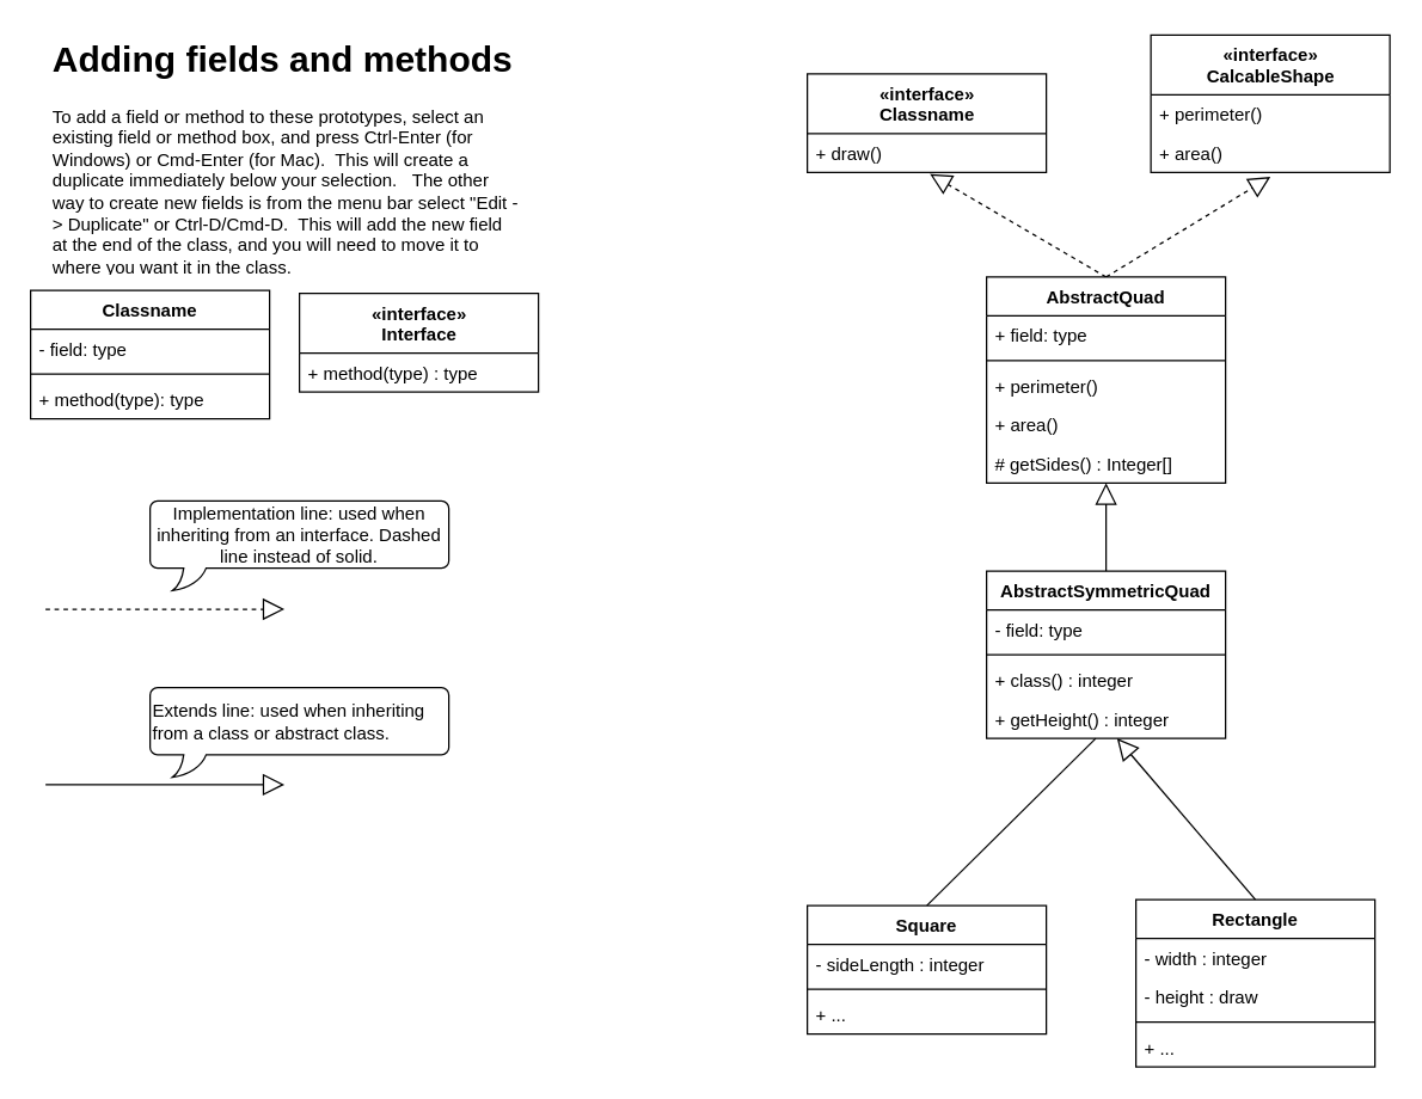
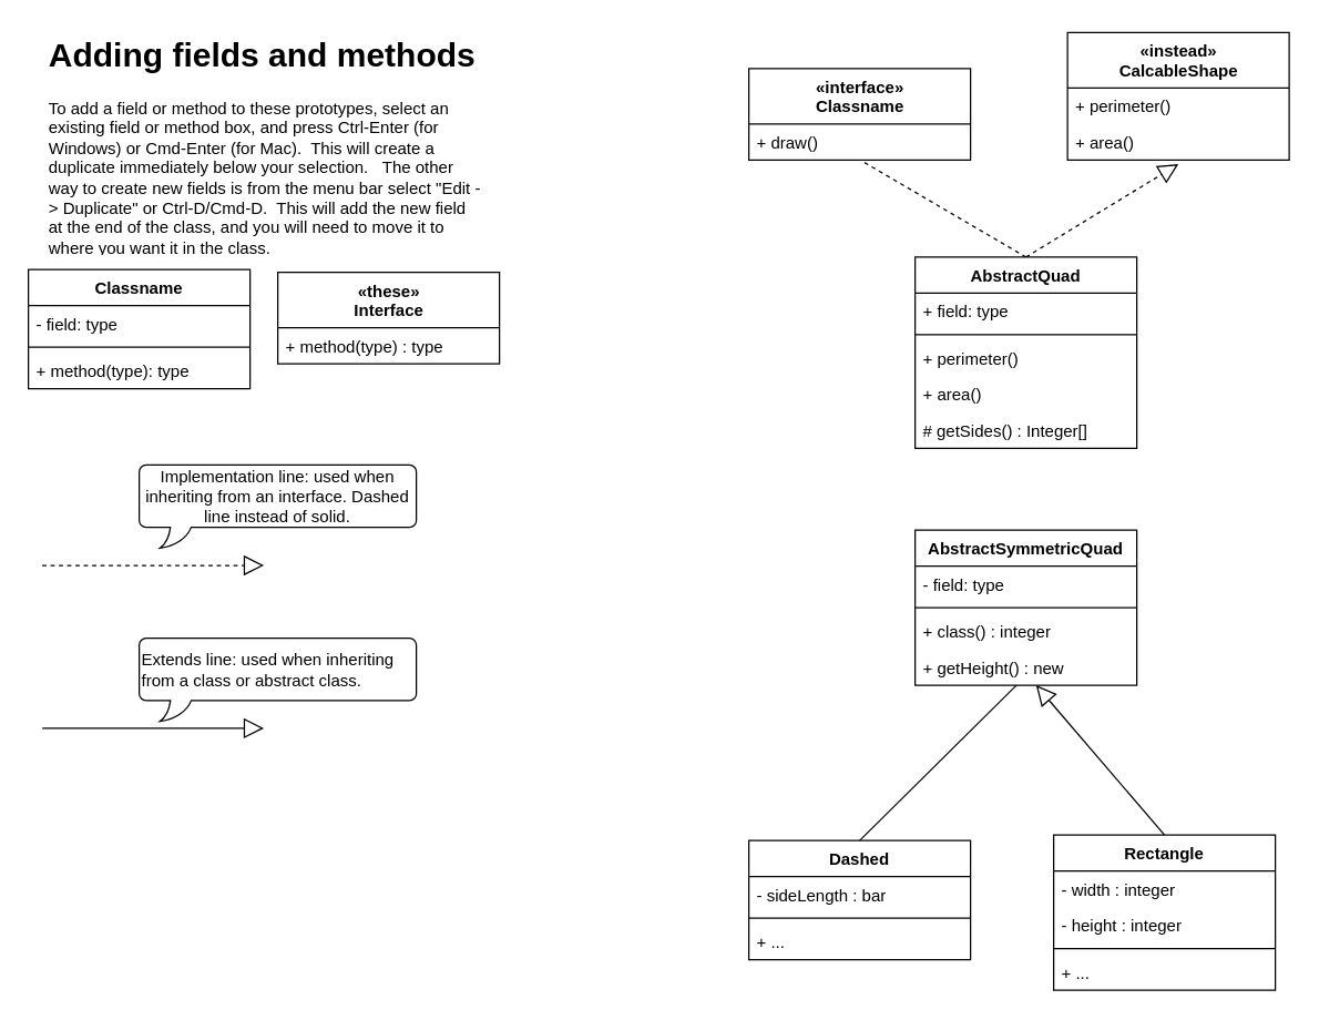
  <mxCell id="0" />
  <mxCell id="1" parent="0" />
- <mxCell id="2" style="rounded=1;orthogonalLoop=1;jettySize=auto;html=1;entryX=0.513;entryY=1.038;entryDx=0;entryDy=0;entryPerimeter=0;orthogonal=1;exitX=0.5;exitY=0;exitDx=0;exitDy=0;endArrow=block;endFill=0;endSize=12;dashed=1;" edge="1" parent="1" source="4" target="17"><mxGeometry relative="1" as="geometry"><mxPoint x="520" y="175" as="targetPoint" /></mxGeometry></mxCell>
+ <mxCell id="2" style="rounded=1;orthogonalLoop=1;jettySize=auto;html=1;entryX=0.513;entryY=1.038;entryDx=0;entryDy=0;entryPerimeter=0;orthogonal=1;exitX=0.5;exitY=0;exitDx=0;exitDy=0;endArrow=none;endFill=0;endSize=12;dashed=1;" edge="1" parent="1" source="4" target="17"><mxGeometry relative="1" as="geometry"><mxPoint x="520" y="175" as="targetPoint" /></mxGeometry></mxCell>
  <mxCell id="3" style="orthogonalLoop=1;jettySize=auto;html=1;orthogonal=1;exitX=0.5;exitY=0;exitDx=0;exitDy=0;endArrow=block;endFill=0;endSize=12;rounded=1;dashed=1;entryX=0.5;entryY=1.115;entryDx=0;entryDy=0;entryPerimeter=0;" edge="1" parent="1" source="4" target="20"><mxGeometry relative="1" as="geometry"><mxPoint x="750" y="105" as="targetPoint" /></mxGeometry></mxCell>
  <mxCell id="4" value="AbstractQuad" style="swimlane;fontStyle=1;align=center;verticalAlign=top;childLayout=stackLayout;horizontal=1;startSize=26;horizontalStack=0;resizeParent=1;resizeParentMax=0;resizeLast=0;collapsible=1;marginBottom=0;" vertex="1" parent="1"><mxGeometry x="660" y="185" width="160" height="138" as="geometry" /></mxCell>
  <mxCell id="5" value="+ field: type" style="text;strokeColor=none;fillColor=none;align=left;verticalAlign=top;spacingLeft=4;spacingRight=4;overflow=hidden;rotatable=0;points=[[0,0.5],[1,0.5]];portConstraint=eastwest;" vertex="1" parent="4"><mxGeometry y="26" width="160" height="26" as="geometry" /></mxCell>
  <mxCell id="6" value="" style="line;strokeWidth=1;fillColor=none;align=left;verticalAlign=middle;spacingTop=-1;spacingLeft=3;spacingRight=3;rotatable=0;labelPosition=right;points=[];portConstraint=eastwest;" vertex="1" parent="4"><mxGeometry y="52" width="160" height="8" as="geometry" /></mxCell>
  <mxCell id="7" value="+ perimeter()" style="text;strokeColor=none;fillColor=none;align=left;verticalAlign=top;spacingLeft=4;spacingRight=4;overflow=hidden;rotatable=0;points=[[0,0.5],[1,0.5]];portConstraint=eastwest;" vertex="1" parent="4"><mxGeometry y="60" width="160" height="26" as="geometry" /></mxCell>
  <mxCell id="8" value="+ area()" style="text;strokeColor=none;fillColor=none;align=left;verticalAlign=top;spacingLeft=4;spacingRight=4;overflow=hidden;rotatable=0;points=[[0,0.5],[1,0.5]];portConstraint=eastwest;" vertex="1" parent="4"><mxGeometry y="86" width="160" height="26" as="geometry" /></mxCell>
  <mxCell id="9" value="# getSides() : Integer[]" style="text;strokeColor=none;fillColor=none;align=left;verticalAlign=top;spacingLeft=4;spacingRight=4;overflow=hidden;rotatable=0;points=[[0,0.5],[1,0.5]];portConstraint=eastwest;" vertex="1" parent="4"><mxGeometry y="112" width="160" height="26" as="geometry" /></mxCell>
- <mxCell id="10" style="rounded=1;orthogonalLoop=1;jettySize=auto;html=1;entryX=0.5;entryY=1;entryDx=0;entryDy=0;orthogonal=1;endArrow=block;endFill=0;endSize=12;" edge="1" parent="1" source="11" target="4"><mxGeometry relative="1" as="geometry"><mxPoint x="583.76" y="420.716" as="targetPoint" /></mxGeometry></mxCell>
  <mxCell id="11" value="AbstractSymmetricQuad" style="swimlane;fontStyle=1;align=center;verticalAlign=top;childLayout=stackLayout;horizontal=1;startSize=26;horizontalStack=0;resizeParent=1;resizeParentMax=0;resizeLast=0;collapsible=1;marginBottom=0;" vertex="1" parent="1"><mxGeometry x="660" y="382" width="160" height="112" as="geometry" /></mxCell>
  <mxCell id="12" value="- field: type" style="text;strokeColor=none;fillColor=none;align=left;verticalAlign=top;spacingLeft=4;spacingRight=4;overflow=hidden;rotatable=0;points=[[0,0.5],[1,0.5]];portConstraint=eastwest;" vertex="1" parent="11"><mxGeometry y="26" width="160" height="26" as="geometry" /></mxCell>
  <mxCell id="13" value="" style="line;strokeWidth=1;fillColor=none;align=left;verticalAlign=middle;spacingTop=-1;spacingLeft=3;spacingRight=3;rotatable=0;labelPosition=right;points=[];portConstraint=eastwest;" vertex="1" parent="11"><mxGeometry y="52" width="160" height="8" as="geometry" /></mxCell>
  <mxCell id="14" value="+ class() : integer" style="text;strokeColor=none;fillColor=none;align=left;verticalAlign=top;spacingLeft=4;spacingRight=4;overflow=hidden;rotatable=0;points=[[0,0.5],[1,0.5]];portConstraint=eastwest;" vertex="1" parent="11"><mxGeometry y="60" width="160" height="26" as="geometry" /></mxCell>
- <mxCell id="15" value="+ getHeight() : integer" style="text;strokeColor=none;fillColor=none;align=left;verticalAlign=top;spacingLeft=4;spacingRight=4;overflow=hidden;rotatable=0;points=[[0,0.5],[1,0.5]];portConstraint=eastwest;" vertex="1" parent="11"><mxGeometry y="86" width="160" height="26" as="geometry" /></mxCell>
+ <mxCell id="15" value="+ getHeight() : new" style="text;strokeColor=none;fillColor=none;align=left;verticalAlign=top;spacingLeft=4;spacingRight=4;overflow=hidden;rotatable=0;points=[[0,0.5],[1,0.5]];portConstraint=eastwest;" vertex="1" parent="11"><mxGeometry y="86" width="160" height="26" as="geometry" /></mxCell>
  <mxCell id="16" value="«interface»&lt;br&gt;&lt;b&gt;Classname&lt;/b&gt;" style="swimlane;fontStyle=1;align=center;verticalAlign=top;childLayout=stackLayout;horizontal=1;startSize=40;horizontalStack=0;resizeParent=1;resizeParentMax=0;resizeLast=0;collapsible=1;marginBottom=0;html=1;collapsible=1;swimlaneLine=1;" vertex="1" parent="1"><mxGeometry x="540" y="49" width="160" height="66" as="geometry" /></mxCell>
  <mxCell id="17" value="+ draw()" style="text;strokeColor=none;fillColor=none;align=left;verticalAlign=top;spacingLeft=4;spacingRight=4;overflow=hidden;rotatable=0;points=[[0,0.5],[1,0.5]];portConstraint=eastwest;" vertex="1" parent="16"><mxGeometry y="40" width="160" height="26" as="geometry" /></mxCell>
- <mxCell id="18" value="«interface»&lt;br&gt;&lt;b&gt;CalcableShape&lt;/b&gt;" style="swimlane;fontStyle=1;align=center;verticalAlign=top;childLayout=stackLayout;horizontal=1;startSize=40;horizontalStack=0;resizeParent=1;resizeParentMax=0;resizeLast=0;collapsible=1;marginBottom=0;html=1;collapsible=1;swimlaneLine=1;" vertex="1" parent="1"><mxGeometry x="770" y="23" width="160" height="92" as="geometry" /></mxCell>
+ <mxCell id="18" value="«instead»&lt;br&gt;&lt;b&gt;CalcableShape&lt;/b&gt;" style="swimlane;fontStyle=1;align=center;verticalAlign=top;childLayout=stackLayout;horizontal=1;startSize=40;horizontalStack=0;resizeParent=1;resizeParentMax=0;resizeLast=0;collapsible=1;marginBottom=0;html=1;collapsible=1;swimlaneLine=1;" vertex="1" parent="1"><mxGeometry x="770" y="23" width="160" height="92" as="geometry" /></mxCell>
  <mxCell id="19" value="+ perimeter()" style="text;strokeColor=none;fillColor=none;align=left;verticalAlign=top;spacingLeft=4;spacingRight=4;overflow=hidden;rotatable=0;points=[[0,0.5],[1,0.5]];portConstraint=eastwest;" vertex="1" parent="18"><mxGeometry y="40" width="160" height="26" as="geometry" /></mxCell>
  <mxCell id="20" value="+ area()" style="text;strokeColor=none;fillColor=none;align=left;verticalAlign=top;spacingLeft=4;spacingRight=4;overflow=hidden;rotatable=0;points=[[0,0.5],[1,0.5]];portConstraint=eastwest;" vertex="1" parent="18"><mxGeometry y="66" width="160" height="26" as="geometry" /></mxCell>
  <mxCell id="21" style="rounded=1;orthogonalLoop=1;jettySize=auto;html=1;entryX=0.457;entryY=1;entryDx=0;entryDy=0;entryPerimeter=0;orthogonal=1;exitX=0.5;exitY=0;exitDx=0;exitDy=0;endArrow=none;endFill=0;endSize=12;" edge="1" parent="1" source="22" target="15"><mxGeometry relative="1" as="geometry" /></mxCell>
- <mxCell id="22" value="Square" style="swimlane;fontStyle=1;align=center;verticalAlign=top;childLayout=stackLayout;horizontal=1;startSize=26;horizontalStack=0;resizeParent=1;resizeParentMax=0;resizeLast=0;collapsible=1;marginBottom=0;" vertex="1" parent="1"><mxGeometry x="540" y="606" width="160" height="86" as="geometry" /></mxCell>
- <mxCell id="23" value="- sideLength : integer" style="text;strokeColor=none;fillColor=none;align=left;verticalAlign=top;spacingLeft=4;spacingRight=4;overflow=hidden;rotatable=0;points=[[0,0.5],[1,0.5]];portConstraint=eastwest;" vertex="1" parent="22"><mxGeometry y="26" width="160" height="26" as="geometry" /></mxCell>
+ <mxCell id="22" value="Dashed" style="swimlane;fontStyle=1;align=center;verticalAlign=top;childLayout=stackLayout;horizontal=1;startSize=26;horizontalStack=0;resizeParent=1;resizeParentMax=0;resizeLast=0;collapsible=1;marginBottom=0;" vertex="1" parent="1"><mxGeometry x="540" y="606" width="160" height="86" as="geometry" /></mxCell>
+ <mxCell id="23" value="- sideLength : bar" style="text;strokeColor=none;fillColor=none;align=left;verticalAlign=top;spacingLeft=4;spacingRight=4;overflow=hidden;rotatable=0;points=[[0,0.5],[1,0.5]];portConstraint=eastwest;" vertex="1" parent="22"><mxGeometry y="26" width="160" height="26" as="geometry" /></mxCell>
  <mxCell id="24" value="" style="line;strokeWidth=1;fillColor=none;align=left;verticalAlign=middle;spacingTop=-1;spacingLeft=3;spacingRight=3;rotatable=0;labelPosition=right;points=[];portConstraint=eastwest;" vertex="1" parent="22"><mxGeometry y="52" width="160" height="8" as="geometry" /></mxCell>
  <mxCell id="25" value="+ ..." style="text;strokeColor=none;fillColor=none;align=left;verticalAlign=top;spacingLeft=4;spacingRight=4;overflow=hidden;rotatable=0;points=[[0,0.5],[1,0.5]];portConstraint=eastwest;" vertex="1" parent="22"><mxGeometry y="60" width="160" height="26" as="geometry" /></mxCell>
  <mxCell id="26" style="rounded=1;orthogonalLoop=1;jettySize=auto;html=1;entryX=0.546;entryY=1;entryDx=0;entryDy=0;entryPerimeter=0;orthogonal=1;exitX=0.5;exitY=0;exitDx=0;exitDy=0;endArrow=block;endFill=0;endSize=12;" edge="1" parent="1" source="27" target="15"><mxGeometry relative="1" as="geometry"><mxPoint x="670" y="545" as="targetPoint" /></mxGeometry></mxCell>
  <mxCell id="27" value="Rectangle" style="swimlane;fontStyle=1;align=center;verticalAlign=top;childLayout=stackLayout;horizontal=1;startSize=26;horizontalStack=0;resizeParent=1;resizeParentMax=0;resizeLast=0;collapsible=1;marginBottom=0;" vertex="1" parent="1"><mxGeometry x="760" y="602" width="160" height="112" as="geometry" /></mxCell>
  <mxCell id="28" value="- width : integer" style="text;strokeColor=none;fillColor=none;align=left;verticalAlign=top;spacingLeft=4;spacingRight=4;overflow=hidden;rotatable=0;points=[[0,0.5],[1,0.5]];portConstraint=eastwest;" vertex="1" parent="27"><mxGeometry y="26" width="160" height="26" as="geometry" /></mxCell>
- <mxCell id="29" value="- height : draw" style="text;strokeColor=none;fillColor=none;align=left;verticalAlign=top;spacingLeft=4;spacingRight=4;overflow=hidden;rotatable=0;points=[[0,0.5],[1,0.5]];portConstraint=eastwest;" vertex="1" parent="27"><mxGeometry y="52" width="160" height="26" as="geometry" /></mxCell>
+ <mxCell id="29" value="- height : integer" style="text;strokeColor=none;fillColor=none;align=left;verticalAlign=top;spacingLeft=4;spacingRight=4;overflow=hidden;rotatable=0;points=[[0,0.5],[1,0.5]];portConstraint=eastwest;" vertex="1" parent="27"><mxGeometry y="52" width="160" height="26" as="geometry" /></mxCell>
  <mxCell id="30" value="" style="line;strokeWidth=1;fillColor=none;align=left;verticalAlign=middle;spacingTop=-1;spacingLeft=3;spacingRight=3;rotatable=0;labelPosition=right;points=[];portConstraint=eastwest;" vertex="1" parent="27"><mxGeometry y="78" width="160" height="8" as="geometry" /></mxCell>
  <mxCell id="31" value="+ ..." style="text;strokeColor=none;fillColor=none;align=left;verticalAlign=top;spacingLeft=4;spacingRight=4;overflow=hidden;rotatable=0;points=[[0,0.5],[1,0.5]];portConstraint=eastwest;" vertex="1" parent="27"><mxGeometry y="86" width="160" height="26" as="geometry" /></mxCell>
- <mxCell id="32" value="«interface»&lt;br&gt;&lt;b&gt;Interface&lt;/b&gt;" style="swimlane;fontStyle=1;align=center;verticalAlign=top;childLayout=stackLayout;horizontal=1;startSize=40;horizontalStack=0;resizeParent=1;resizeParentMax=0;resizeLast=0;collapsible=1;marginBottom=0;html=1;collapsible=1;swimlaneLine=1;" vertex="1" parent="1"><mxGeometry x="200" y="196" width="160" height="66" as="geometry" /></mxCell>
+ <mxCell id="32" value="«these»&lt;br&gt;&lt;b&gt;Interface&lt;/b&gt;" style="swimlane;fontStyle=1;align=center;verticalAlign=top;childLayout=stackLayout;horizontal=1;startSize=40;horizontalStack=0;resizeParent=1;resizeParentMax=0;resizeLast=0;collapsible=1;marginBottom=0;html=1;collapsible=1;swimlaneLine=1;" vertex="1" parent="1"><mxGeometry x="200" y="196" width="160" height="66" as="geometry" /></mxCell>
  <mxCell id="33" value="+ method(type) : type" style="text;strokeColor=none;fillColor=none;align=left;verticalAlign=top;spacingLeft=4;spacingRight=4;overflow=hidden;rotatable=0;points=[[0,0.5],[1,0.5]];portConstraint=eastwest;" vertex="1" parent="32"><mxGeometry y="40" width="160" height="26" as="geometry" /></mxCell>
  <mxCell id="34" value="Classname" style="swimlane;fontStyle=1;align=center;verticalAlign=top;childLayout=stackLayout;horizontal=1;startSize=26;horizontalStack=0;resizeParent=1;resizeParentMax=0;resizeLast=0;collapsible=1;marginBottom=0;" vertex="1" parent="1"><mxGeometry y="194" width="160" height="86" as="geometry" x="20" /></mxCell>
  <mxCell id="35" value="- field: type" style="text;strokeColor=none;fillColor=none;align=left;verticalAlign=top;spacingLeft=4;spacingRight=4;overflow=hidden;rotatable=0;points=[[0,0.5],[1,0.5]];portConstraint=eastwest;" vertex="1" parent="34"><mxGeometry y="26" width="160" height="26" as="geometry" /></mxCell>
  <mxCell id="36" value="" style="line;strokeWidth=1;fillColor=none;align=left;verticalAlign=middle;spacingTop=-1;spacingLeft=3;spacingRight=3;rotatable=0;labelPosition=right;points=[];portConstraint=eastwest;" vertex="1" parent="34"><mxGeometry y="52" width="160" height="8" as="geometry" /></mxCell>
  <mxCell id="37" value="+ method(type): type" style="text;strokeColor=none;fillColor=none;align=left;verticalAlign=top;spacingLeft=4;spacingRight=4;overflow=hidden;rotatable=0;points=[[0,0.5],[1,0.5]];portConstraint=eastwest;" vertex="1" parent="34"><mxGeometry y="60" width="160" height="26" as="geometry" /></mxCell>
  <mxCell id="38" value="" style="endArrow=block;dashed=1;endFill=0;endSize=12;html=1;" edge="1" parent="1"><mxGeometry width="160" relative="1" as="geometry"><mxPoint x="30" y="407.5" as="sourcePoint" /><mxPoint x="190" y="407.5" as="targetPoint" /></mxGeometry></mxCell>
  <mxCell id="39" value="" style="endArrow=block;endFill=0;endSize=12;html=1;rounded=1;" edge="1" parent="1"><mxGeometry width="160" relative="1" as="geometry"><mxPoint x="30" y="525" as="sourcePoint" /><mxPoint x="190" y="525" as="targetPoint" /></mxGeometry></mxCell>
  <mxCell id="40" value="Implementation line: used when inheriting from an interface. Dashed line instead of solid." style="whiteSpace=wrap;html=1;shape=mxgraph.basic.roundRectCallout;dx=30;dy=15;size=5;boundedLbl=1;align=center;verticalAlign=middle;labelPosition=center;verticalLabelPosition=middle;" vertex="1" parent="1"><mxGeometry x="100" y="335" width="200" height="60" as="geometry" /></mxCell>
  <mxCell id="41" value="Extends line: used when inheriting from a class or abstract class." style="whiteSpace=wrap;html=1;shape=mxgraph.basic.roundRectCallout;dx=30;dy=15;size=5;boundedLbl=1;align=left;verticalAlign=middle;labelPosition=center;verticalLabelPosition=middle;" vertex="1" parent="1"><mxGeometry x="100" y="460" width="200" height="60" as="geometry" /></mxCell>
  <mxCell id="42" value="&lt;h1&gt;Adding fields and methods&lt;/h1&gt;&lt;p&gt;To add a field or method to these prototypes, select an existing field or method box, and press Ctrl-Enter (for Windows) or Cmd-Enter (for Mac).&amp;nbsp; This will create a duplicate immediately below your selection.&amp;nbsp; &amp;nbsp;The other way to create new fields is from the menu bar select &quot;Edit -&amp;gt; Duplicate&quot; or Ctrl-D/Cmd-D.&amp;nbsp; This will add the new field at the end of the class, and you will need to move it to where you want it in the class.&lt;/p&gt;" style="text;html=1;strokeColor=none;fillColor=none;spacing=5;spacingTop=-20;whiteSpace=wrap;overflow=hidden;rounded=0;" vertex="1" parent="1"><mxGeometry x="30" width="320" height="164" as="geometry" y="20" /></mxCell>
